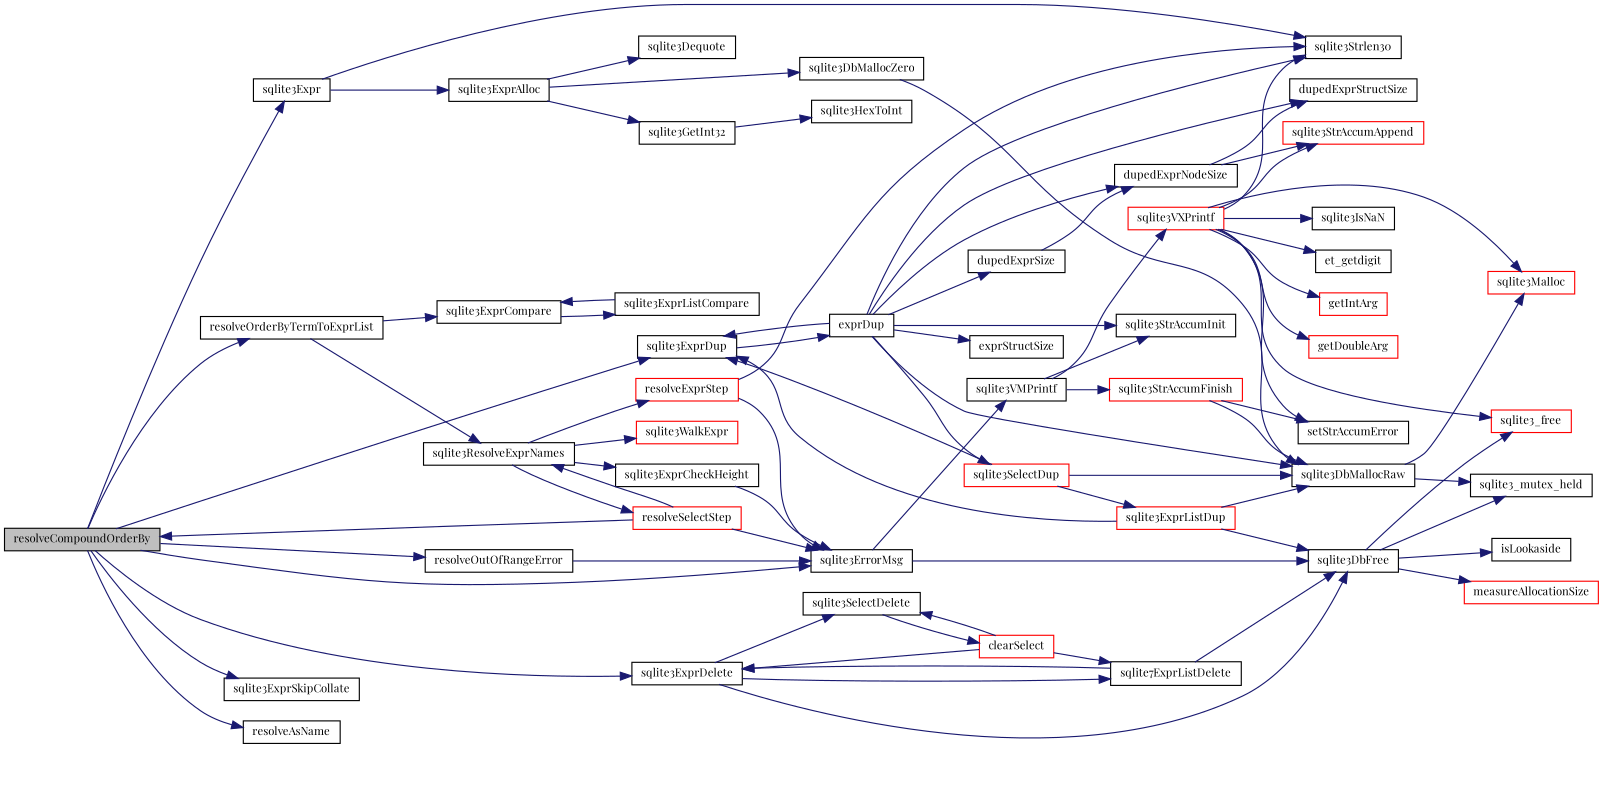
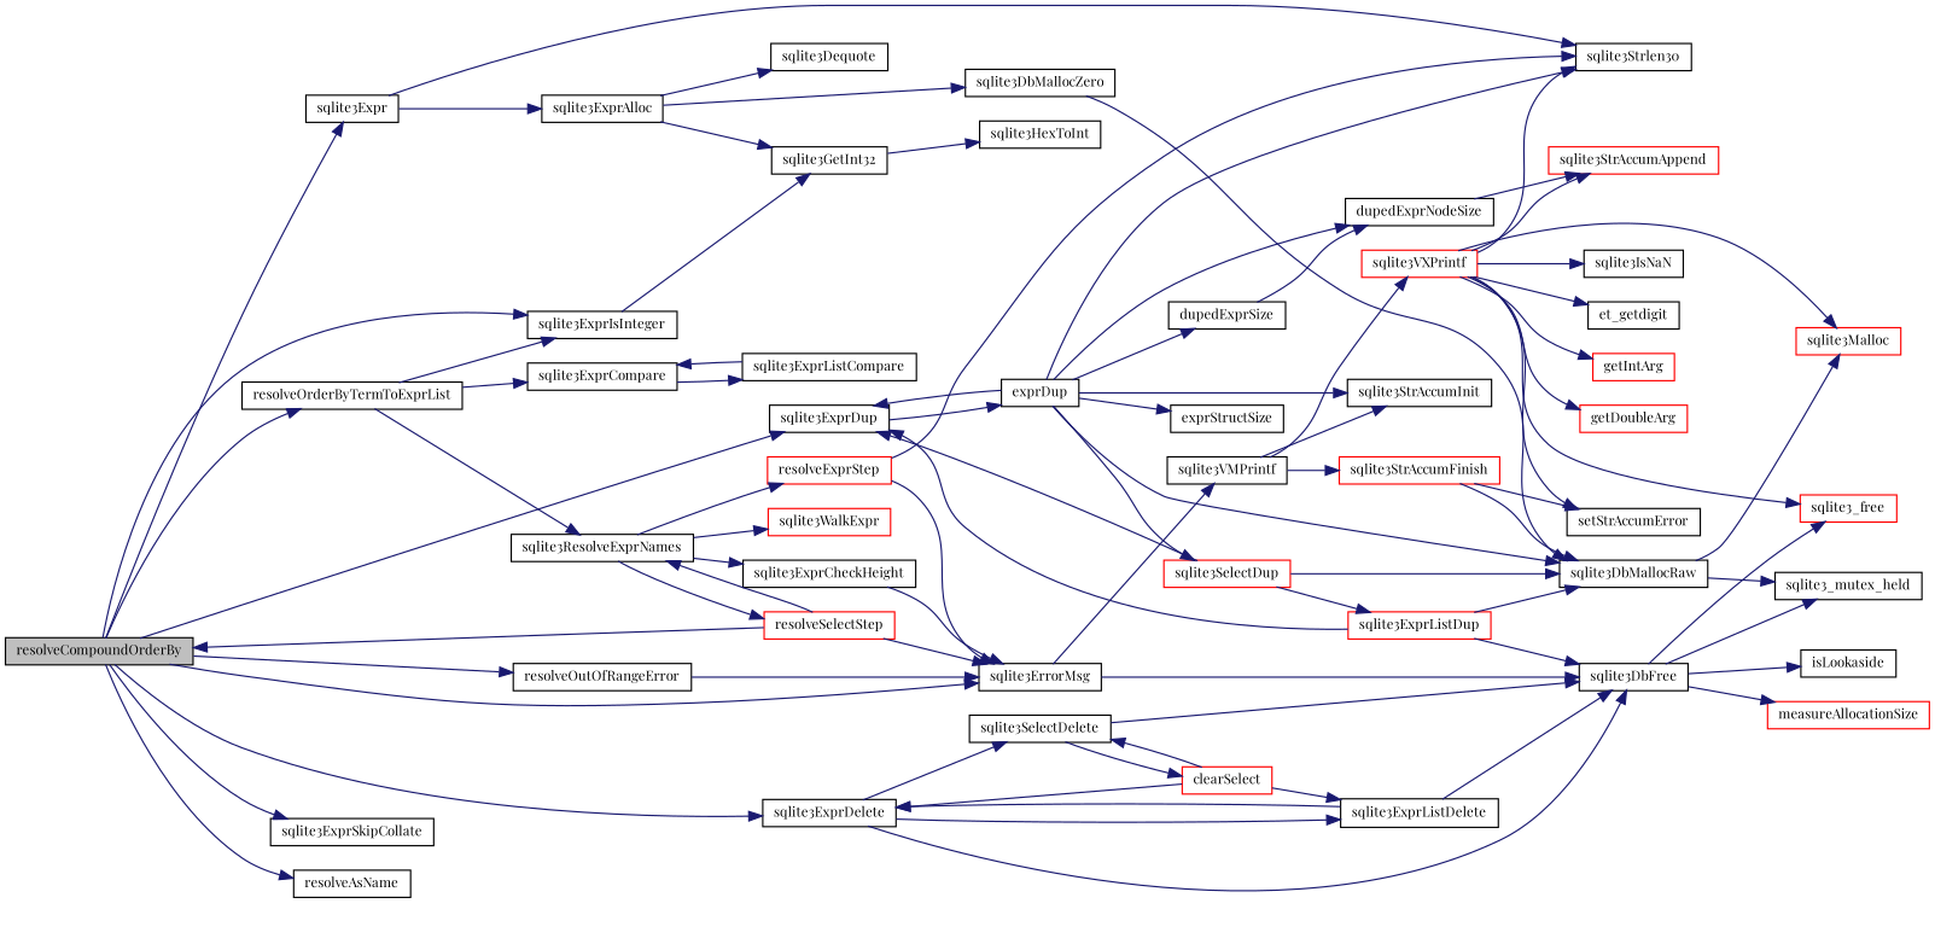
  digraph {
    fontname="Playfair Display"
    rankdir=LR
    node [color=black fillcolor=white fontname="Playfair Display" fontsize=10 shape=record style=filled]
    edge [color=midnightblue fontname="Playfair Display" fontsize=10 labelfontname=FreeSans labelfontsize=10 style=solid]
    n1 [fillcolor=grey75 fontcolor=black height=0.2 label=resolveCompoundOrderBy width=0.4]
    n2 [height=0.2 label=sqlite3ErrorMsg width=0.4]
    n3 [height=0.2 label=sqlite3ExprSkipCollate width=0.4]
+   n4 [height=0.2 label=sqlite3ExprIsInteger width=0.4]
    n5 [height=0.2 label=resolveOutOfRangeError width=0.4]
    n6 [height=0.2 label=resolveAsName width=0.4]
    n7 [height=0.2 label=sqlite3ExprDup width=0.4]
    n8 [height=0.2 label=resolveOrderByTermToExprList width=0.4]
    n9 [height=0.2 label=sqlite3ExprDelete width=0.4]
    n10 [height=0.2 label=sqlite3Expr width=0.4]
    n11 [height=0.2 label=sqlite3VMPrintf width=0.4]
    n12 [height=0.2 label=sqlite3DbFree width=0.4]
    n13 [height=0.2 label=sqlite3GetInt32 width=0.4]
    n14 [height=0.2 label=exprDup width=0.4]
    n15 [height=0.2 label=sqlite3ResolveExprNames width=0.4]
    n16 [height=0.2 label=sqlite3ExprCompare width=0.4]
    n17 [height=0.2 label=sqlite3SelectDelete width=0.4]
-   n18 [height=0.2 label=sqlite7ExprListDelete width=0.4]
+   n18 [height=0.2 label=sqlite3ExprListDelete width=0.4]
    n19 [height=0.2 label=sqlite3Strlen30 width=0.4]
    n20 [height=0.2 label=sqlite3ExprAlloc width=0.4]
    n21 [height=0.2 label=sqlite3StrAccumInit width=0.4]
    n22 [color=red height=0.2 label=sqlite3VXPrintf width=0.4]
    n23 [color=red height=0.2 label=sqlite3StrAccumFinish width=0.4]
    n24 [color=red height=0.2 label=sqlite3_free width=0.4]
    n25 [height=0.2 label=sqlite3_mutex_held width=0.4]
    n26 [color=red height=0.2 label=measureAllocationSize width=0.4]
    n27 [height=0.2 label=isLookaside width=0.4]
    n28 [color=red height=0.2 label=sqlite3StrAccumAppend width=0.4]
    n29 [color=red height=0.2 label=getIntArg width=0.4]
    n30 [color=red height=0.2 label=sqlite3Malloc width=0.4]
    n31 [height=0.2 label=setStrAccumError width=0.4]
    n32 [color=red height=0.2 label=getDoubleArg width=0.4]
    n33 [height=0.2 label=sqlite3IsNaN width=0.4]
    n34 [height=0.2 label=et_getdigit width=0.4]
    n35 [height=0.2 label=sqlite3DbMallocRaw width=0.4]
    n36 [height=0.2 label=sqlite3HexToInt width=0.4]
    n37 [height=0.2 label=dupedExprSize width=0.4]
    n38 [height=0.2 label=dupedExprNodeSize width=0.4]
-   n39 [height=0.2 label=dupedExprStructSize width=0.4]
    n40 [height=0.2 label=exprStructSize width=0.4]
    n41 [color=red height=0.2 label=sqlite3SelectDup width=0.4]
    n42 [color=red height=0.2 label=sqlite3ExprListDup width=0.4]
    n43 [height=0.2 label=sqlite3ExprCheckHeight width=0.4]
    n44 [color=red height=0.2 label=resolveExprStep width=0.4]
    n45 [color=red height=0.2 label=resolveSelectStep width=0.4]
    n46 [color=red height=0.2 label=sqlite3WalkExpr width=0.4]
    n47 [height=0.2 label=sqlite3ExprListCompare width=0.4]
    n48 [color=red height=0.2 label=clearSelect width=0.4]
    n49 [height=0.2 label=sqlite3DbMallocZero width=0.4]
    n50 [height=0.2 label=sqlite3Dequote width=0.4]
    n1 -> n2
    n1 -> n3
+   n1 -> n4
    n1 -> n5
    n1 -> n6
    n1 -> n7
    n1 -> n8
    n1 -> n9
    n1 -> n10
    n2 -> n11
    n2 -> n12
+   n4 -> n13
    n5 -> n2
    n7 -> n14
+   n8 -> n4
    n8 -> n15
    n8 -> n16
    n9 -> n12
    n9 -> n17
    n9 -> n18
    n10 -> n19
    n10 -> n20
    n11 -> n21
    n11 -> n22
    n11 -> n23
    n12 -> n24
    n12 -> n25
    n12 -> n26
    n12 -> n27
    n13 -> n36
    n14 -> n7
    n14 -> n19
    n14 -> n21
    n14 -> n35
    n14 -> n37
    n14 -> n38
-   n14 -> n39
    n14 -> n40
    n14 -> n41
    n15 -> n43
    n15 -> n44
    n15 -> n45
    n15 -> n46
    n16 -> n47
+   n17 -> n12
    n17 -> n48
    n18 -> n9
    n18 -> n12
    n20 -> n13
    n20 -> n49
    n20 -> n50
    n22 -> n19
    n22 -> n24
    n22 -> n28
    n22 -> n29
    n22 -> n30
    n22 -> n31
    n22 -> n32
    n22 -> n33
    n22 -> n34
    n23 -> n31
    n23 -> n35
    n35 -> n25
    n35 -> n30
    n37 -> n38
    n38 -> n28
-   n38 -> n39
    n41 -> n7
    n41 -> n35
    n41 -> n42
    n42 -> n7
    n42 -> n12
    n42 -> n35
    n43 -> n2
    n44 -> n2
    n44 -> n19
    n45 -> n1
    n45 -> n2
    n45 -> n15
    n47 -> n16
    n48 -> n9
    n48 -> n17
    n48 -> n18
    n49 -> n35
  }
